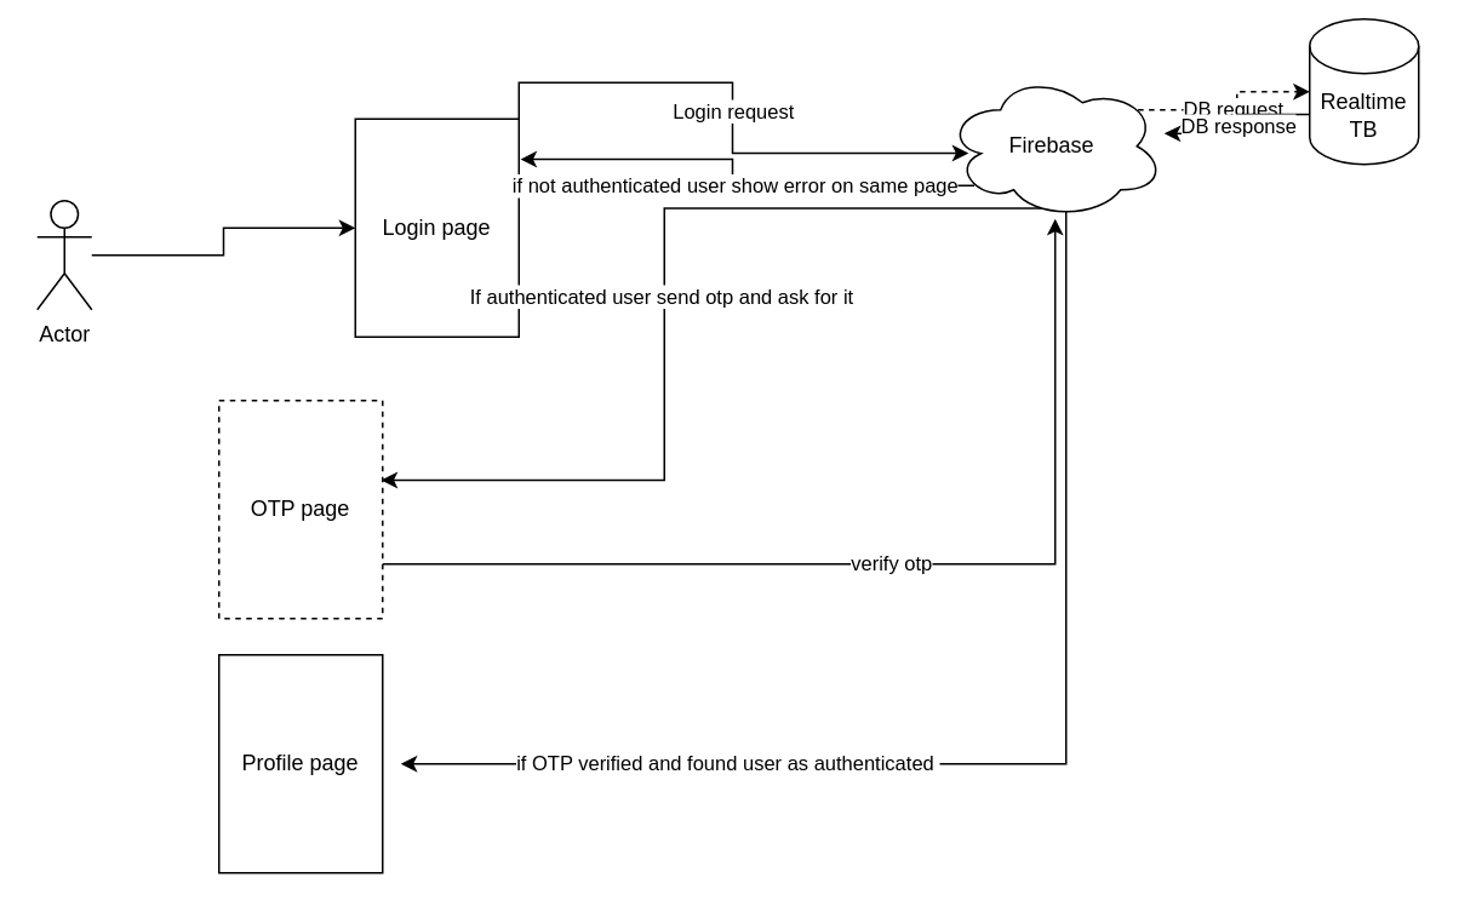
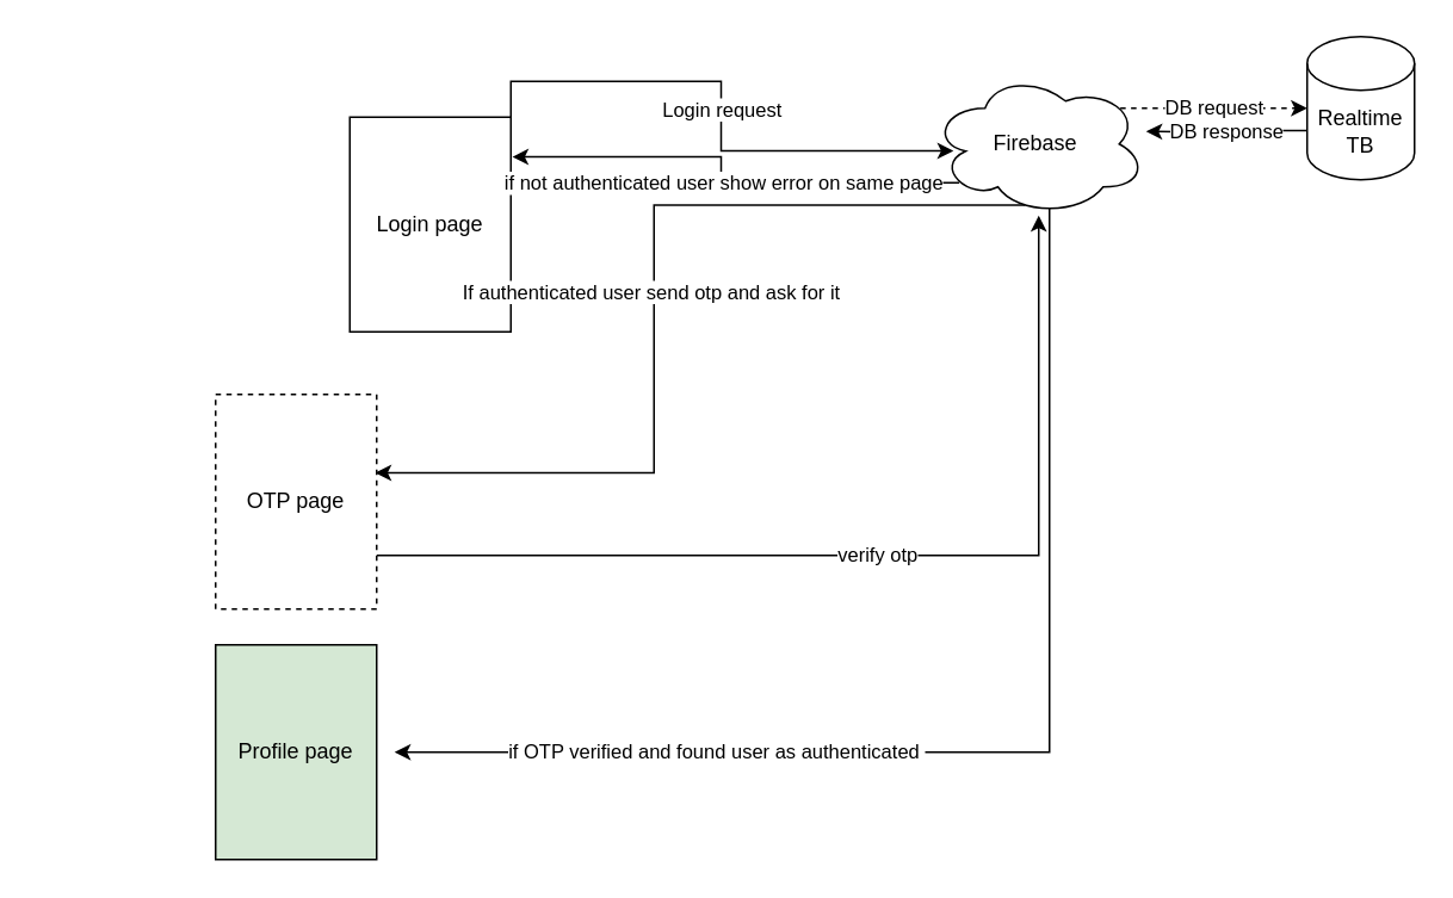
  <mxCell id="0" />
  <mxCell id="1" parent="0" />
  <mxCell id="2" value="Login request" style="edgeStyle=orthogonalEdgeStyle;rounded=0;orthogonalLoop=1;jettySize=auto;html=1;exitX=1;exitY=0;exitDx=0;exitDy=0;entryX=0.103;entryY=0.548;entryDx=0;entryDy=0;entryPerimeter=0;" edge="1" parent="1" source="3" target="10"><mxGeometry relative="1" as="geometry" /></mxCell>
  <mxCell id="3" value="Login page" style="rounded=0;whiteSpace=wrap;html=1;" vertex="1" parent="1"><mxGeometry x="195" y="65" width="90" height="120" as="geometry" /></mxCell>
- <mxCell id="4" style="edgeStyle=orthogonalEdgeStyle;rounded=0;orthogonalLoop=1;jettySize=auto;html=1;entryX=0;entryY=0.5;entryDx=0;entryDy=0;" edge="1" parent="1" source="5" target="3"><mxGeometry relative="1" as="geometry" /></mxCell>
- <mxCell id="5" value="Actor" style="shape=umlActor;verticalLabelPosition=bottom;verticalAlign=top;html=1;outlineConnect=0;" vertex="1" parent="1"><mxGeometry x="20" y="110" width="30" height="60" as="geometry" /></mxCell>
  <mxCell id="6" value="if not authenticated user show error on same page" style="edgeStyle=orthogonalEdgeStyle;rounded=0;orthogonalLoop=1;jettySize=auto;html=1;exitX=0.13;exitY=0.77;exitDx=0;exitDy=0;exitPerimeter=0;entryX=1.009;entryY=0.185;entryDx=0;entryDy=0;entryPerimeter=0;" edge="1" parent="1" source="10" target="3"><mxGeometry relative="1" as="geometry"><mxPoint x="290" y="130" as="targetPoint" /></mxGeometry></mxCell>
  <mxCell id="7" value="If authenticated user send otp and ask for it&amp;nbsp;" style="edgeStyle=orthogonalEdgeStyle;rounded=0;orthogonalLoop=1;jettySize=auto;html=1;exitX=0.437;exitY=0.927;exitDx=0;exitDy=0;exitPerimeter=0;entryX=0.991;entryY=0.365;entryDx=0;entryDy=0;entryPerimeter=0;" edge="1" parent="1" source="10" target="12"><mxGeometry relative="1" as="geometry" /></mxCell>
  <mxCell id="8" value="DB request" style="edgeStyle=orthogonalEdgeStyle;rounded=0;orthogonalLoop=1;jettySize=auto;html=1;exitX=0.88;exitY=0.25;exitDx=0;exitDy=0;exitPerimeter=0;entryX=0;entryY=0.5;entryDx=0;entryDy=0;entryPerimeter=0;dashed=1;" edge="1" parent="1" source="10" target="14"><mxGeometry relative="1" as="geometry" /></mxCell>
  <mxCell id="9" value="if OTP verified and found user as authenticated&amp;nbsp;" style="edgeStyle=orthogonalEdgeStyle;rounded=0;orthogonalLoop=1;jettySize=auto;html=1;exitX=0.55;exitY=0.95;exitDx=0;exitDy=0;exitPerimeter=0;" edge="1" parent="1" source="10"><mxGeometry x="0.463" relative="1" as="geometry"><mxPoint x="220" y="420" as="targetPoint" /><Array as="points"><mxPoint x="586" y="400" /><mxPoint x="586" y="400" /></Array><mxPoint as="offset" /></mxGeometry></mxCell>
  <mxCell id="10" value="Firebase&amp;nbsp;" style="ellipse;shape=cloud;whiteSpace=wrap;html=1;" vertex="1" parent="1"><mxGeometry x="520" y="40" width="120" height="80" as="geometry" /></mxCell>
  <mxCell id="11" value="verify otp" style="edgeStyle=orthogonalEdgeStyle;rounded=0;orthogonalLoop=1;jettySize=auto;html=1;exitX=1;exitY=0.75;exitDx=0;exitDy=0;" edge="1" parent="1" source="12" target="10"><mxGeometry relative="1" as="geometry" /></mxCell>
  <mxCell id="12" value="OTP page" style="rounded=0;whiteSpace=wrap;html=1;dashed=1;" vertex="1" parent="1"><mxGeometry x="120" y="220" width="90" height="120" as="geometry" /></mxCell>
  <mxCell id="13" value="DB response" style="edgeStyle=orthogonalEdgeStyle;rounded=0;orthogonalLoop=1;jettySize=auto;html=1;exitX=0;exitY=0;exitDx=0;exitDy=52.5;exitPerimeter=0;" edge="1" parent="1" source="14"><mxGeometry relative="1" as="geometry"><mxPoint x="640" y="73" as="targetPoint" /></mxGeometry></mxCell>
- <mxCell id="14" value="Realtime TB" style="shape=cylinder3;whiteSpace=wrap;html=1;boundedLbl=1;backgroundOutline=1;size=15;" vertex="1" parent="1"><mxGeometry x="720" y="10" width="60" height="80" as="geometry" /></mxCell>
- <mxCell id="15" value="Profile page" style="rounded=0;whiteSpace=wrap;html=1;" vertex="1" parent="1"><mxGeometry x="120" y="360" width="90" height="120" as="geometry" /></mxCell>
+ <mxCell id="14" value="Realtime TB" style="shape=cylinder3;whiteSpace=wrap;html=1;boundedLbl=1;backgroundOutline=1;size=15;" vertex="1" parent="1"><mxGeometry x="730" y="20" width="60" height="80" as="geometry" /></mxCell>
+ <mxCell id="15" value="Profile page" style="rounded=0;whiteSpace=wrap;html=1;fillColor=#d5e8d4;" vertex="1" parent="1"><mxGeometry x="120" y="360" width="90" height="120" as="geometry" /></mxCell>
